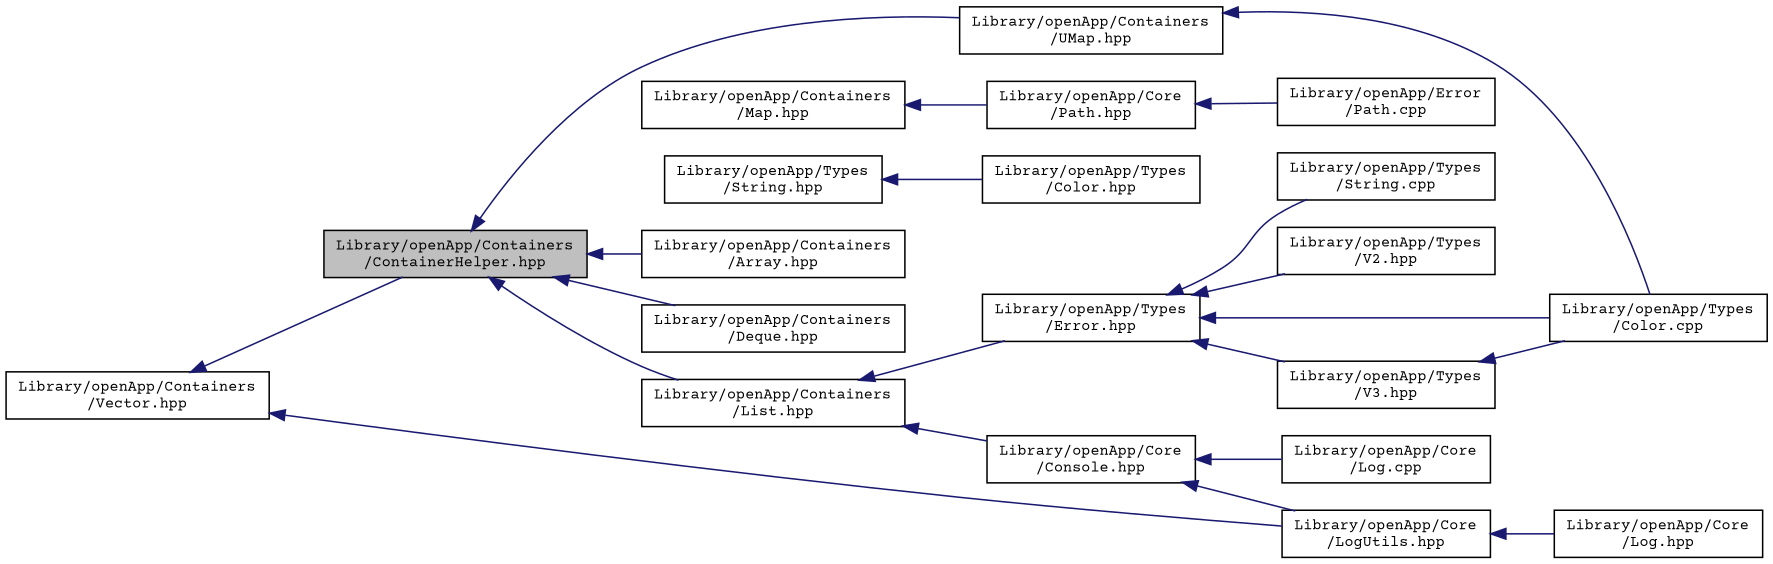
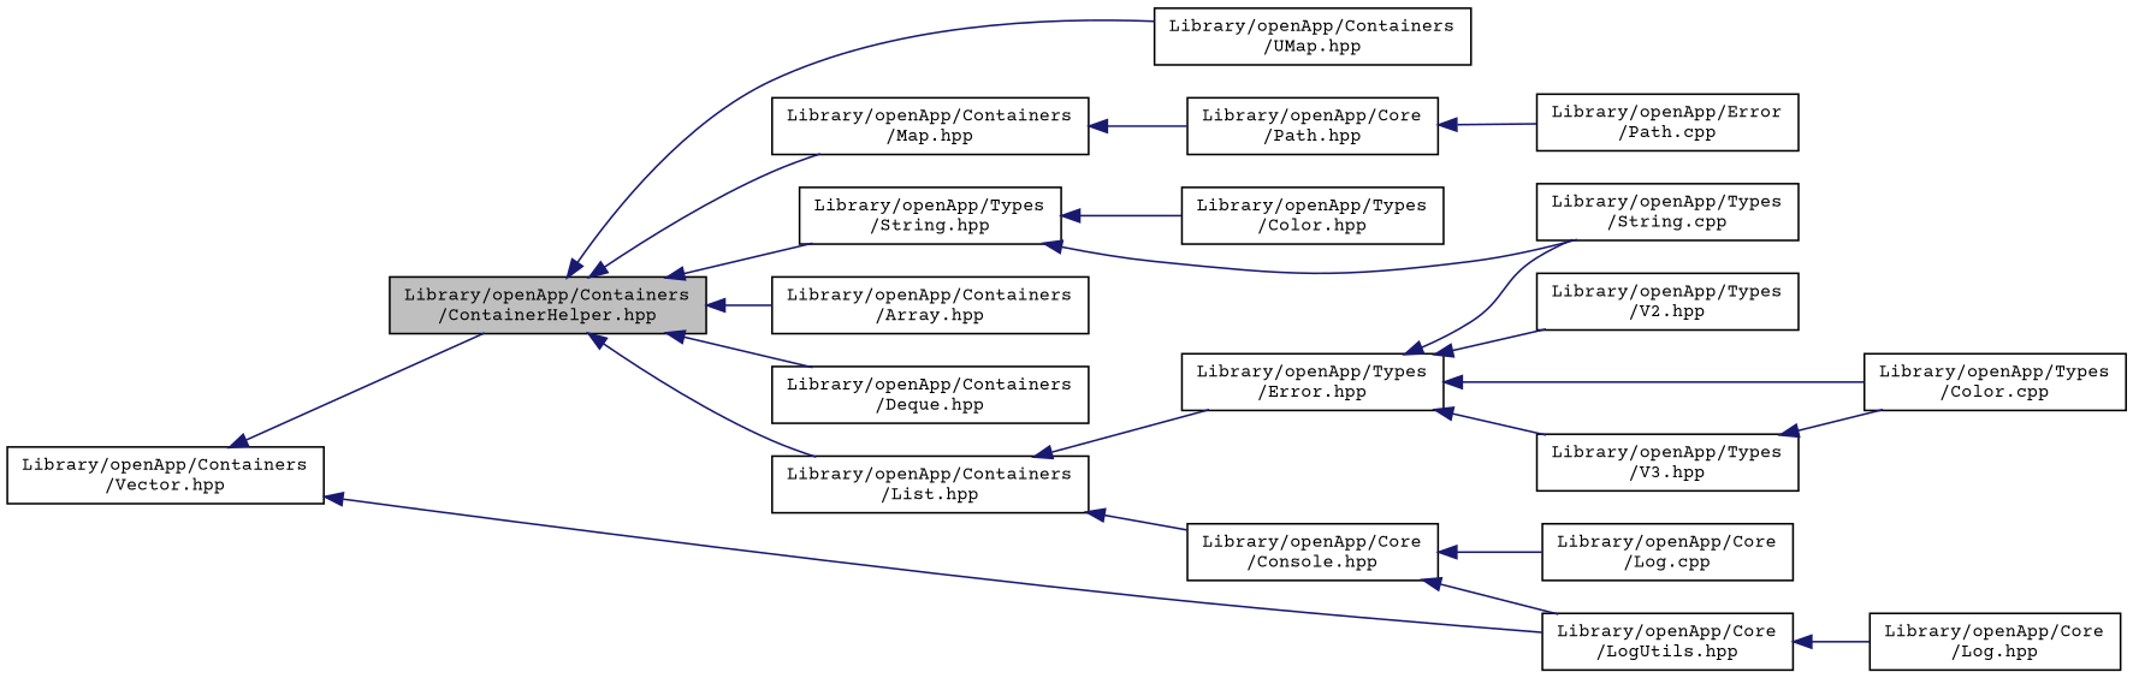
  digraph {
    fontname="Courier Prime"
    rankdir=LR
    node [color=black fillcolor=white fontname="Courier Prime" fontsize=10 shape=record style=filled]
    edge [color=midnightblue dir=back fontname="Courier Prime" fontsize=10 labelfontname=Helvetica labelfontsize=10 style=solid]
    n1 [fillcolor=grey75 fontcolor=black height=0.2 label="Library/openApp/Containers\l/ContainerHelper.hpp" width=0.4]
    n2 [height=0.2 label="Library/openApp/Containers\l/Array.hpp" width=0.4]
    n3 [height=0.2 label="Library/openApp/Containers\l/Deque.hpp" width=0.4]
    n4 [height=0.2 label="Library/openApp/Containers\l/List.hpp" width=0.4]
    n5 [height=0.2 label="Library/openApp/Containers\l/Map.hpp" width=0.4]
    n6 [height=0.2 label="Library/openApp/Containers\l/UMap.hpp" width=0.4]
    n7 [height=0.2 label="Library/openApp/Types\l/String.hpp" width=0.4]
    n8 [height=0.2 label="Library/openApp/Core\l/Console.hpp" width=0.4]
    n9 [height=0.2 label="Library/openApp/Types\l/Error.hpp" width=0.4]
    n10 [height=0.2 label="Library/openApp/Core\l/Path.hpp" width=0.4]
    n11 [height=0.2 label="Library/openApp/Types\l/Color.cpp" width=0.4]
    n12 [height=0.2 label="Library/openApp/Containers\l/Vector.hpp" width=0.4]
    n13 [height=0.2 label="Library/openApp/Core\l/LogUtils.hpp" width=0.4]
    n14 [height=0.2 label="Library/openApp/Types\l/Color.hpp" width=0.4]
    n15 [height=0.2 label="Library/openApp/Types\l/String.cpp" width=0.4]
    n16 [height=0.2 label="Library/openApp/Core\l/Log.hpp" width=0.4]
    n17 [height=0.2 label="Library/openApp/Core\l/Log.cpp" width=0.4]
    n18 [height=0.2 label="Library/openApp/Error\l/Path.cpp" width=0.4]
    n19 [height=0.2 label="Library/openApp/Types\l/V2.hpp" width=0.4]
    n20 [height=0.2 label="Library/openApp/Types\l/V3.hpp" width=0.4]
    n1 -> n2
    n1 -> n3
    n1 -> n4
+   n1 -> n5
    n1 -> n6
+   n1 -> n7
    n4 -> n8
    n4 -> n9
    n5 -> n10
-   n6 -> n11
    n7 -> n14
+   n7 -> n15
    n8 -> n13
    n8 -> n17
    n9 -> n11
    n9 -> n15
    n9 -> n19
    n9 -> n20
    n10 -> n18
    n12 -> n1
    n12 -> n13
    n13 -> n16
    n20 -> n11
  }
